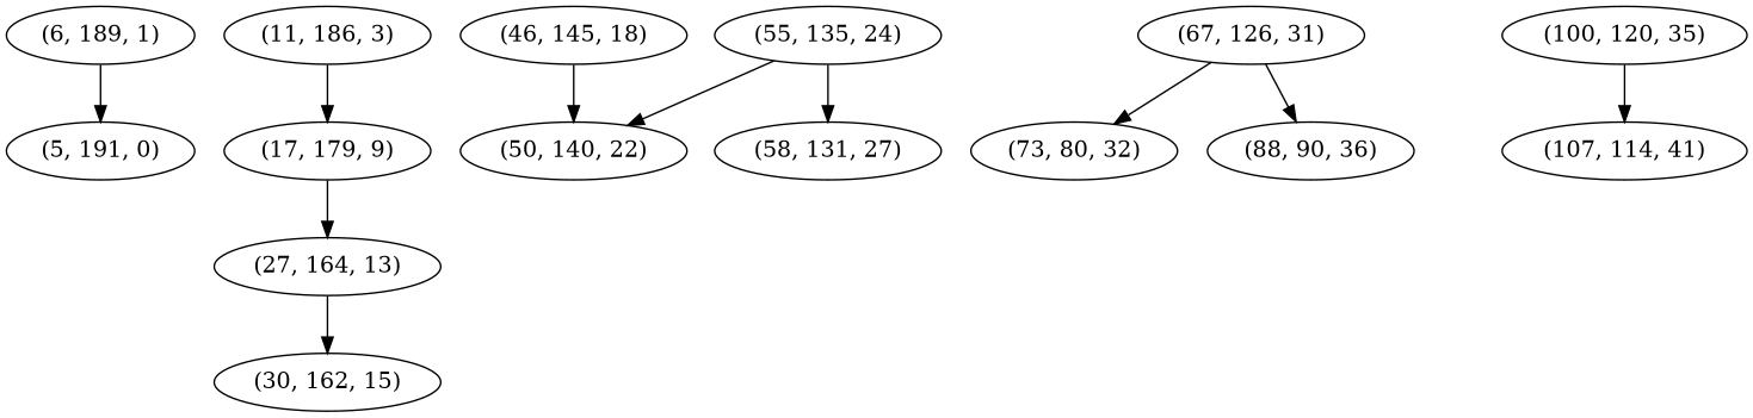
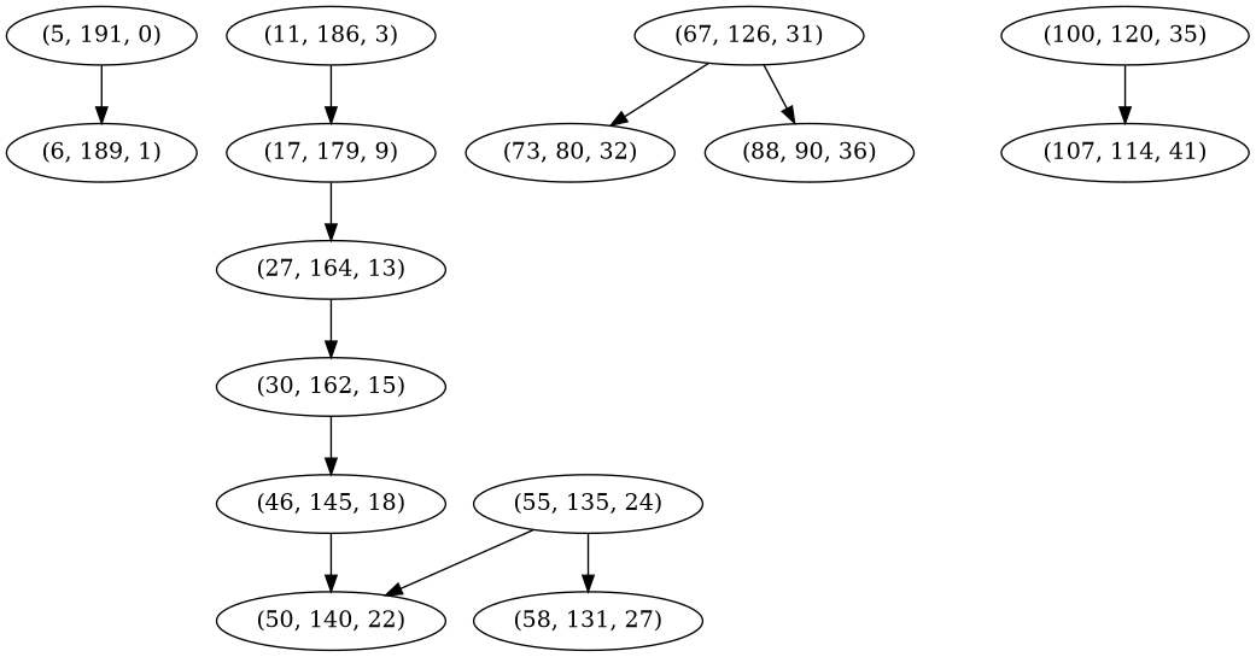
  digraph {
    "(5, 191, 0)"
    "(6, 189, 1)"
    "(11, 186, 3)"
    "(17, 179, 9)"
    "(27, 164, 13)"
    "(30, 162, 15)"
    "(46, 145, 18)"
    "(50, 140, 22)"
    "(55, 135, 24)"
    "(58, 131, 27)"
    "(67, 126, 31)"
    "(73, 80, 32)"
    "(88, 90, 36)"
    "(100, 120, 35)"
    "(107, 114, 41)"
-   "(6, 189, 1)" -> "(5, 191, 0)"
+   "(5, 191, 0)" -> "(6, 189, 1)"
    "(11, 186, 3)" -> "(17, 179, 9)"
    "(17, 179, 9)" -> "(27, 164, 13)"
    "(27, 164, 13)" -> "(30, 162, 15)"
+   "(30, 162, 15)" -> "(46, 145, 18)"
    "(46, 145, 18)" -> "(50, 140, 22)"
    "(55, 135, 24)" -> "(50, 140, 22)"
    "(55, 135, 24)" -> "(58, 131, 27)"
    "(67, 126, 31)" -> "(73, 80, 32)"
    "(67, 126, 31)" -> "(88, 90, 36)"
    "(100, 120, 35)" -> "(107, 114, 41)"
  }
